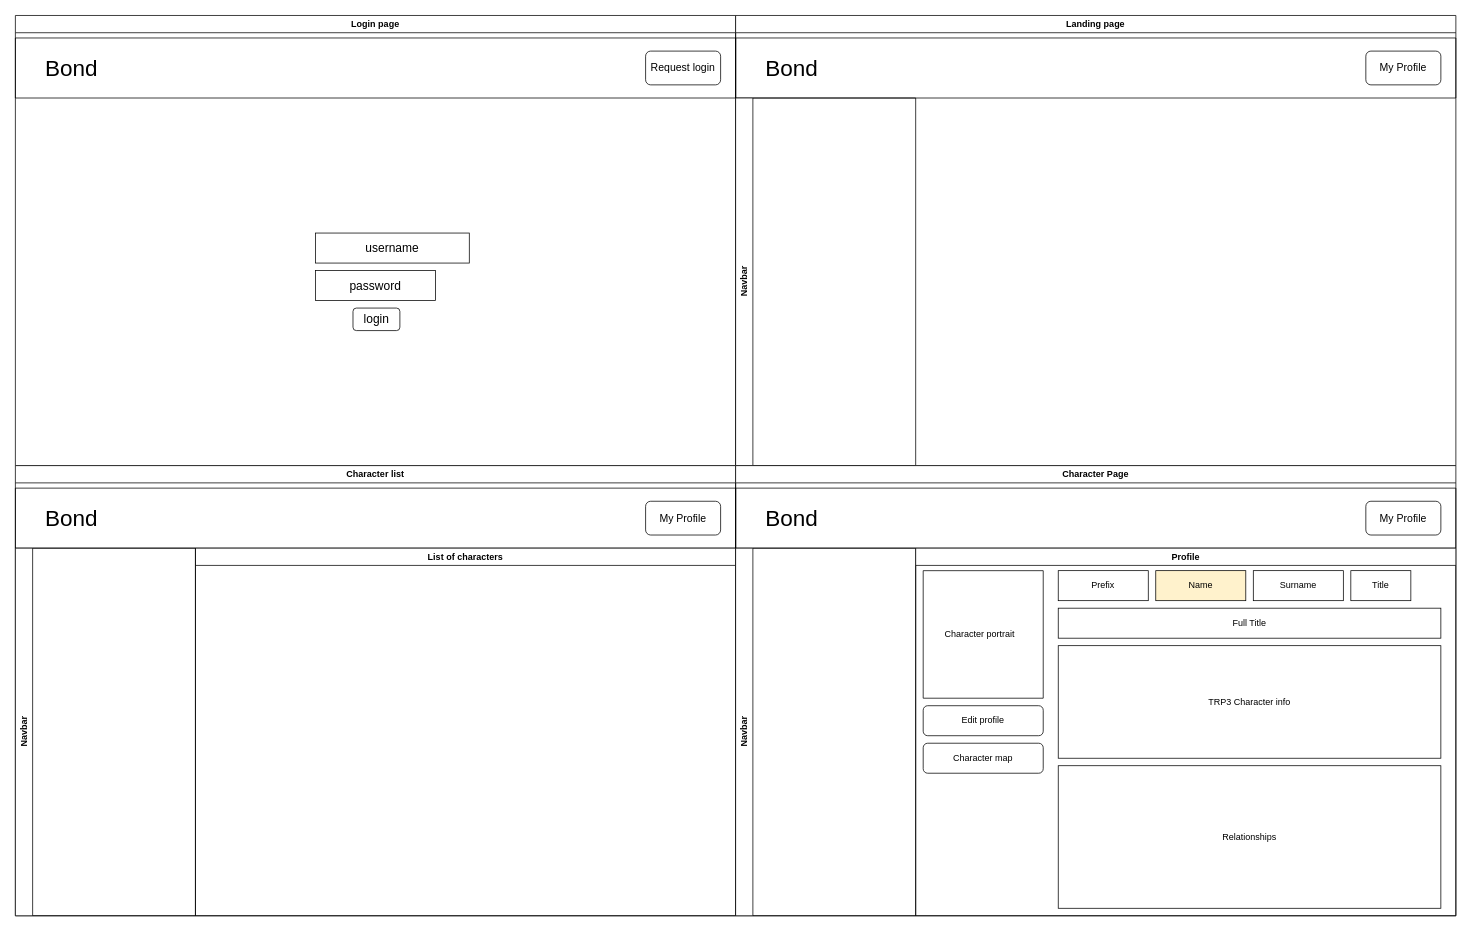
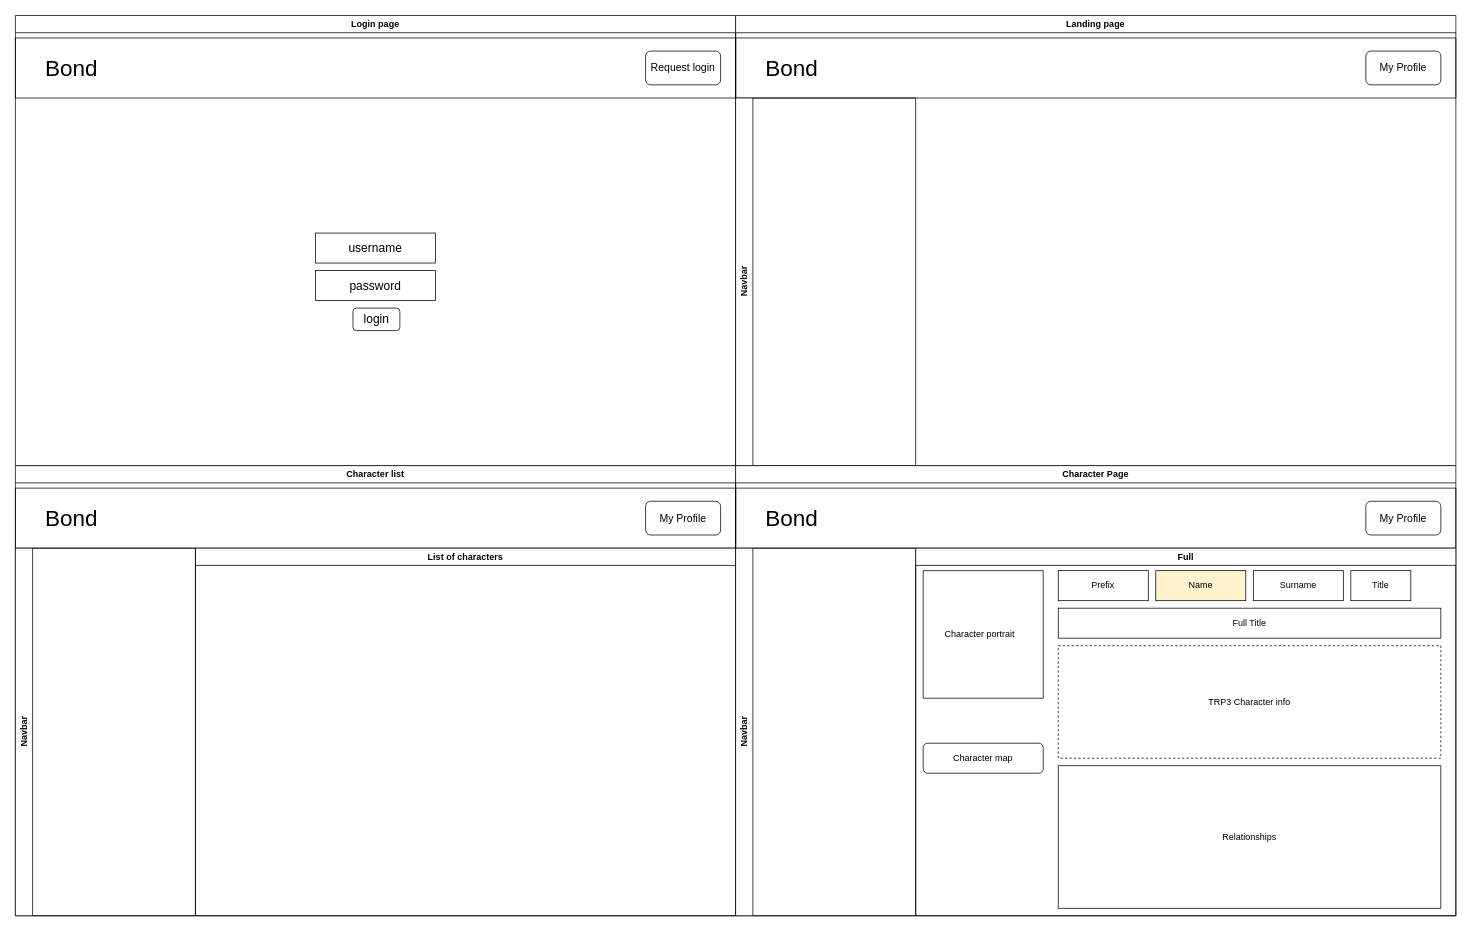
  <mxCell id="0" />
  <mxCell id="1" parent="0" />
  <mxCell id="2" value="Login page" style="swimlane;whiteSpace=wrap;html=1;" vertex="1" parent="1"><mxGeometry width="960" height="600" as="geometry" x="20" y="20" /></mxCell>
- <mxCell id="3" value="username" style="rounded=0;whiteSpace=wrap;html=1;fontSize=16;" vertex="1" parent="2"><mxGeometry x="400" y="290" width="205" height="40" as="geometry" /></mxCell>
+ <mxCell id="3" value="username" style="rounded=0;whiteSpace=wrap;html=1;fontSize=16;" vertex="1" parent="2"><mxGeometry x="400" y="290" width="160" height="40" as="geometry" /></mxCell>
  <mxCell id="4" value="password" style="rounded=0;whiteSpace=wrap;html=1;fontSize=16;" vertex="1" parent="2"><mxGeometry x="400" y="340" width="160" height="40" as="geometry" /></mxCell>
  <mxCell id="5" value="login" style="rounded=1;whiteSpace=wrap;html=1;fontSize=16;" vertex="1" parent="2"><mxGeometry x="450" y="390" width="62.5" height="30" as="geometry" /></mxCell>
  <mxCell id="6" value="" style="swimlane;startSize=0;" vertex="1" parent="2"><mxGeometry y="30" width="960" height="80" as="geometry" /></mxCell>
  <mxCell id="7" value="Request login" style="rounded=1;whiteSpace=wrap;html=1;fontSize=14;" vertex="1" parent="6"><mxGeometry x="840" y="17.5" width="100" height="45" as="geometry" /></mxCell>
  <mxCell id="8" value="Bond" style="text;html=1;strokeColor=none;fillColor=none;align=center;verticalAlign=middle;whiteSpace=wrap;rounded=0;fontSize=30;" vertex="1" parent="6"><mxGeometry x="10" y="10" width="130" height="60" as="geometry" /></mxCell>
  <mxCell id="9" value="Landing page" style="swimlane;whiteSpace=wrap;html=1;" vertex="1" parent="1"><mxGeometry x="980" width="960" height="600" as="geometry" y="20" /></mxCell>
  <mxCell id="10" value="" style="swimlane;startSize=0;" vertex="1" parent="9"><mxGeometry y="30" width="960" height="80" as="geometry" /></mxCell>
  <mxCell id="11" value="Bond" style="text;html=1;strokeColor=none;fillColor=none;align=center;verticalAlign=middle;whiteSpace=wrap;rounded=0;fontSize=30;" vertex="1" parent="10"><mxGeometry x="10" y="10" width="130" height="60" as="geometry" /></mxCell>
  <mxCell id="12" value="My Profile" style="rounded=1;whiteSpace=wrap;html=1;fontSize=14;" vertex="1" parent="10"><mxGeometry x="840" y="17.5" width="100" height="45" as="geometry" /></mxCell>
  <mxCell id="13" value="Navbar" style="swimlane;horizontal=0;whiteSpace=wrap;html=1;fontSize=12;" vertex="1" parent="9"><mxGeometry y="110" width="240" height="490" as="geometry" /></mxCell>
  <mxCell id="14" value="Character list" style="swimlane;whiteSpace=wrap;html=1;" vertex="1" parent="1"><mxGeometry y="620" width="960" height="600" as="geometry" x="20" /></mxCell>
  <mxCell id="15" value="" style="swimlane;startSize=0;" vertex="1" parent="14"><mxGeometry y="30" width="960" height="80" as="geometry" /></mxCell>
  <mxCell id="16" value="Bond" style="text;html=1;strokeColor=none;fillColor=none;align=center;verticalAlign=middle;whiteSpace=wrap;rounded=0;fontSize=30;" vertex="1" parent="15"><mxGeometry x="10" y="10" width="130" height="60" as="geometry" /></mxCell>
  <mxCell id="17" value="My Profile" style="rounded=1;whiteSpace=wrap;html=1;fontSize=14;" vertex="1" parent="15"><mxGeometry x="840" y="17.5" width="100" height="45" as="geometry" /></mxCell>
  <mxCell id="18" value="List of characters" style="swimlane;whiteSpace=wrap;html=1;fontSize=12;" vertex="1" parent="14"><mxGeometry x="240" y="110" width="720" height="490" as="geometry" /></mxCell>
  <mxCell id="19" value="Navbar" style="swimlane;horizontal=0;whiteSpace=wrap;html=1;fontSize=12;" vertex="1" parent="14"><mxGeometry y="110" width="240" height="490" as="geometry" /></mxCell>
  <mxCell id="20" value="Character Page" style="swimlane;whiteSpace=wrap;html=1;" vertex="1" parent="1"><mxGeometry x="980" y="620" width="960" height="600" as="geometry" /></mxCell>
  <mxCell id="21" value="" style="swimlane;startSize=0;" vertex="1" parent="20"><mxGeometry y="30" width="960" height="80" as="geometry" /></mxCell>
  <mxCell id="22" value="Bond" style="text;html=1;strokeColor=none;fillColor=none;align=center;verticalAlign=middle;whiteSpace=wrap;rounded=0;fontSize=30;" vertex="1" parent="21"><mxGeometry x="10" y="10" width="130" height="60" as="geometry" /></mxCell>
  <mxCell id="23" value="My Profile" style="rounded=1;whiteSpace=wrap;html=1;fontSize=14;" vertex="1" parent="21"><mxGeometry x="840" y="17.5" width="100" height="45" as="geometry" /></mxCell>
  <mxCell id="24" value="Navbar" style="swimlane;horizontal=0;whiteSpace=wrap;html=1;fontSize=12;" vertex="1" parent="20"><mxGeometry y="110" width="240" height="490" as="geometry" /></mxCell>
- <mxCell id="25" value="Profile" style="swimlane;whiteSpace=wrap;html=1;fontSize=12;" vertex="1" parent="20"><mxGeometry x="240" y="110" width="720" height="490" as="geometry" /></mxCell>
+ <mxCell id="25" value="Full" style="swimlane;whiteSpace=wrap;html=1;fontSize=12;" vertex="1" parent="20"><mxGeometry x="240" y="110" width="720" height="490" as="geometry" /></mxCell>
  <mxCell id="26" value="" style="swimlane;startSize=0;fontSize=12;" vertex="1" parent="25"><mxGeometry x="10" y="30" width="160" height="170" as="geometry" /></mxCell>
  <mxCell id="27" value="Character portrait" style="text;html=1;align=center;verticalAlign=middle;resizable=0;points=[];autosize=1;strokeColor=none;fillColor=none;fontSize=12;" vertex="1" parent="26"><mxGeometry x="15" y="70" width="120" height="30" as="geometry" /></mxCell>
  <mxCell id="28" value="Prefix" style="rounded=0;whiteSpace=wrap;html=1;fontSize=12;" vertex="1" parent="25"><mxGeometry x="190" y="30" width="120" height="40" as="geometry" /></mxCell>
  <mxCell id="29" value="Name" style="rounded=0;whiteSpace=wrap;html=1;fontSize=12;fillColor=#fff2cc;" vertex="1" parent="25"><mxGeometry x="320" y="30" width="120" height="40" as="geometry" /></mxCell>
  <mxCell id="30" value="Surname" style="rounded=0;whiteSpace=wrap;html=1;fontSize=12;" vertex="1" parent="25"><mxGeometry x="450" y="30" width="120" height="40" as="geometry" /></mxCell>
  <mxCell id="31" value="Title" style="rounded=0;whiteSpace=wrap;html=1;fontSize=12;" vertex="1" parent="25"><mxGeometry x="580" y="30" width="80" height="40" as="geometry" /></mxCell>
  <mxCell id="32" value="Full Title" style="rounded=0;whiteSpace=wrap;html=1;fontSize=12;" vertex="1" parent="25"><mxGeometry x="190" y="80" width="510" height="40" as="geometry" /></mxCell>
- <mxCell id="33" value="TRP3 Character info" style="rounded=0;whiteSpace=wrap;html=1;fontSize=12;" vertex="1" parent="25"><mxGeometry x="190" y="130" width="510" height="150" as="geometry" /></mxCell>
- <mxCell id="34" value="Edit profile" style="rounded=1;whiteSpace=wrap;html=1;fontSize=12;" vertex="1" parent="25"><mxGeometry x="10" y="210" width="160" height="40" as="geometry" /></mxCell>
+ <mxCell id="33" value="TRP3 Character info" style="rounded=0;whiteSpace=wrap;html=1;fontSize=12;dashed=1;" vertex="1" parent="25"><mxGeometry x="190" y="130" width="510" height="150" as="geometry" /></mxCell>
  <mxCell id="35" value="Character map" style="rounded=1;whiteSpace=wrap;html=1;fontSize=12;" vertex="1" parent="25"><mxGeometry x="10" y="260" width="160" height="40" as="geometry" /></mxCell>
  <mxCell id="36" value="Relationships" style="rounded=0;whiteSpace=wrap;html=1;fontSize=12;" vertex="1" parent="25"><mxGeometry x="190" y="290" width="510" height="190" as="geometry" /></mxCell>
